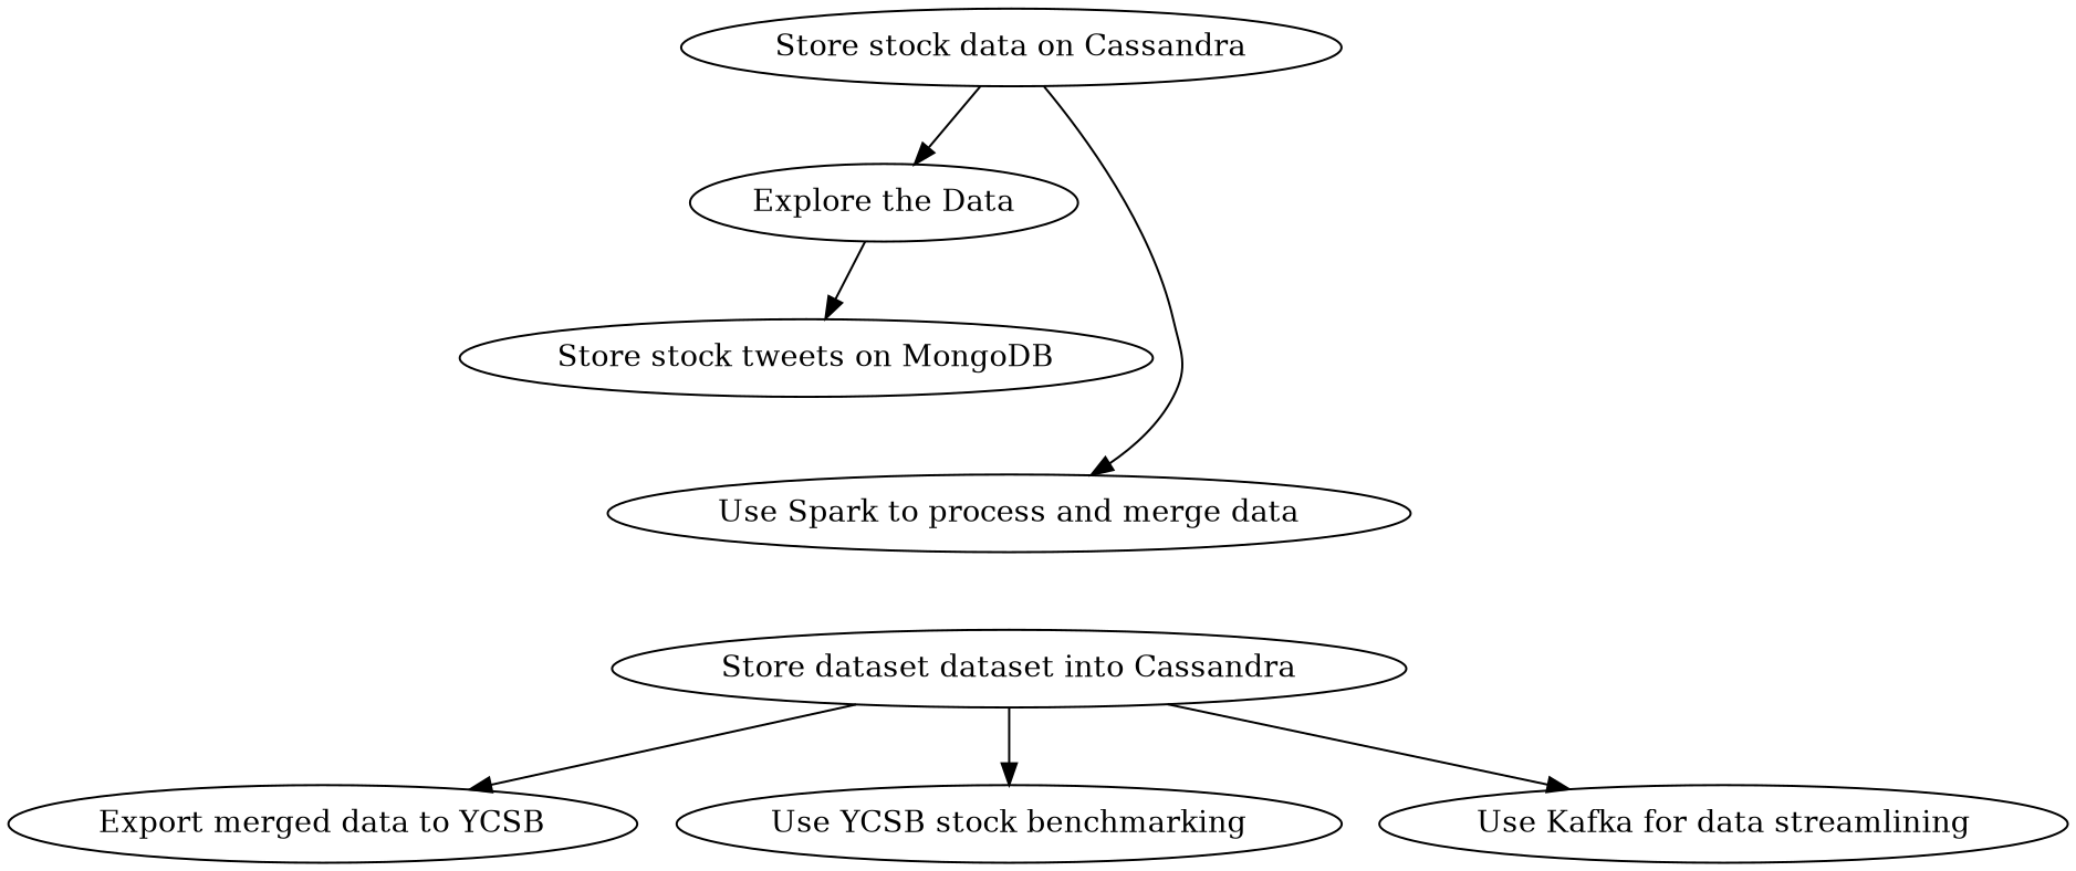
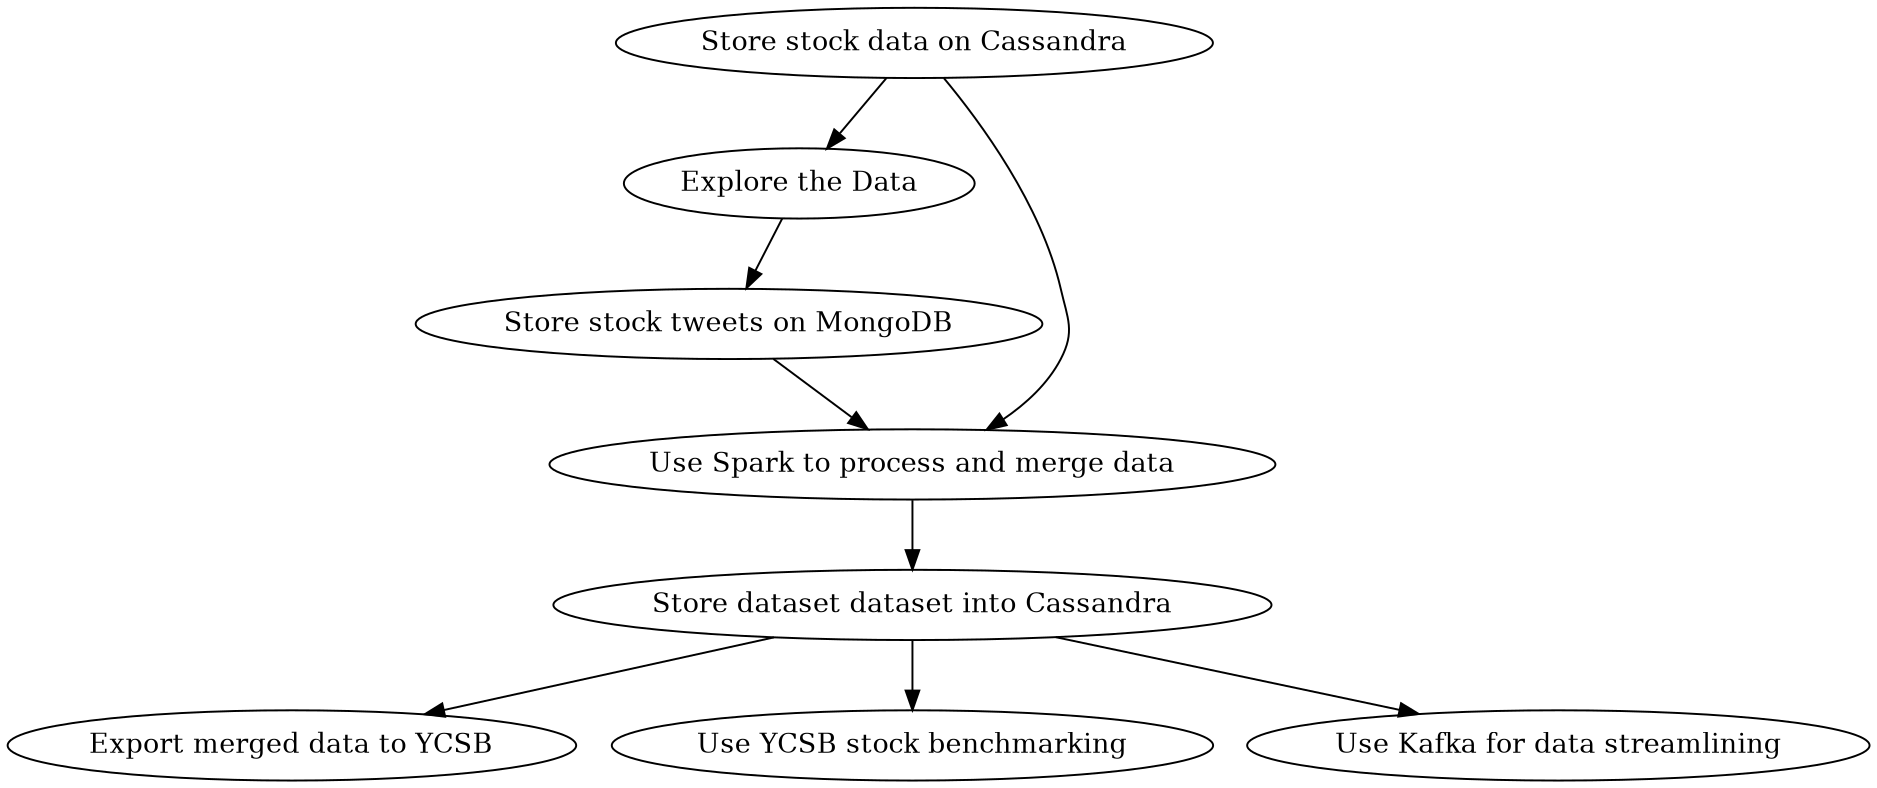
  digraph {
    n1 [label="Explore the Data"]
    n2 [label="Store stock tweets on MongoDB"]
    n3 [label="Store stock data on Cassandra"]
    n4 [label="Use Spark to process and merge data"]
    n5 [label="Store dataset dataset into Cassandra"]
    n6 [label="Export merged data to YCSB"]
    n7 [label="Use YCSB stock benchmarking"]
    n8 [label="Use Kafka for data streamlining"]
    n1 -> n2
+   n2 -> n4
    n3 -> n1
    n3 -> n4
+   n4 -> n5
    n5 -> n6
    n5 -> n7
    n5 -> n8
  }
